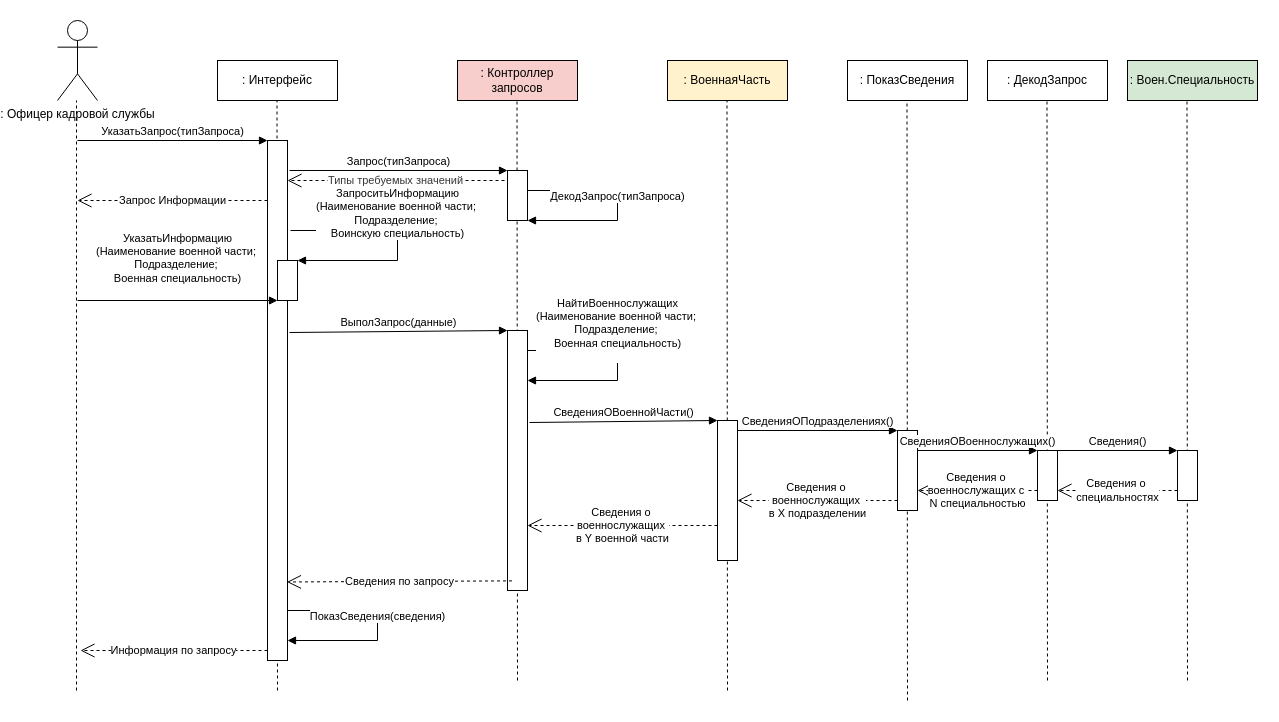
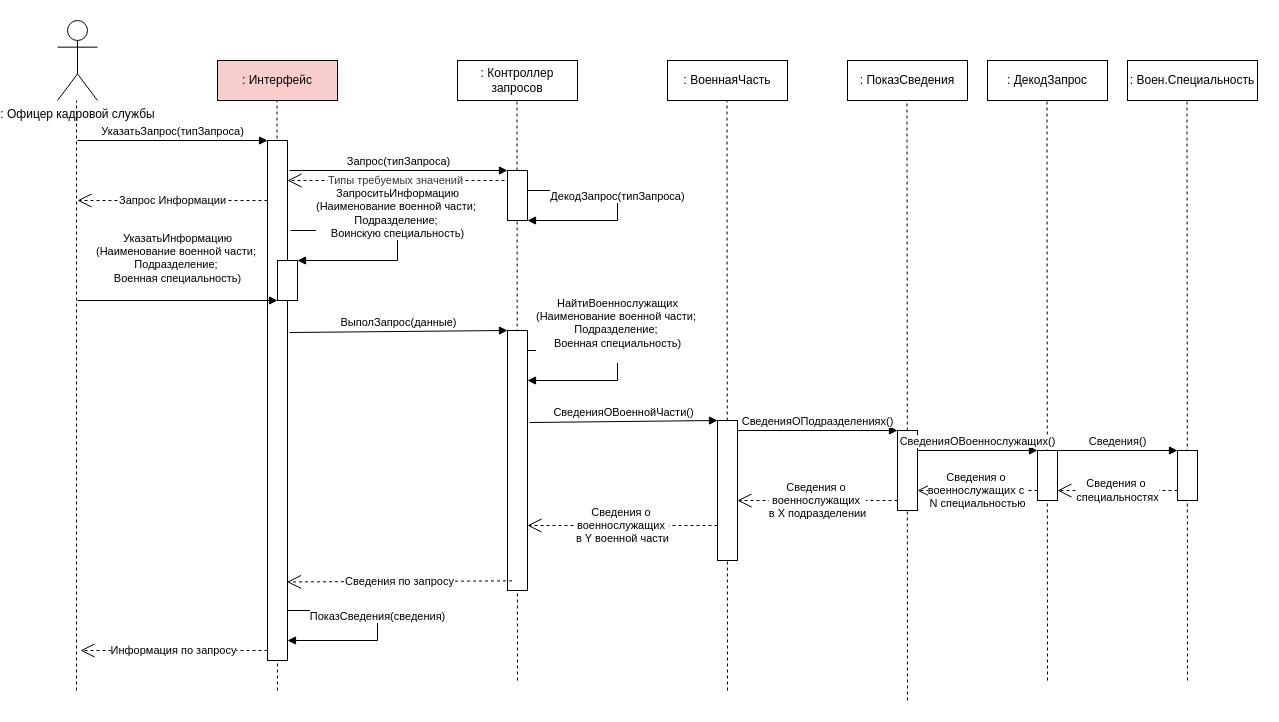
  <mxCell id="0" />
  <mxCell id="1" parent="0" />
- <mxCell id="2" value=": Интерфейс" style="html=1;whiteSpace=wrap;" parent="1" vertex="1"><mxGeometry x="180" y="60" width="120" height="40" as="geometry" /></mxCell>
+ <mxCell id="2" value=": Интерфейс" style="html=1;whiteSpace=wrap;fillColor=#f8cecc;" parent="1" vertex="1"><mxGeometry x="180" y="60" width="120" height="40" as="geometry" /></mxCell>
  <mxCell id="3" value=":&amp;nbsp;Офицер кадровой службы" style="shape=umlActor;verticalLabelPosition=bottom;verticalAlign=top;html=1;" parent="1" vertex="1"><mxGeometry x="20" y="20" width="40" height="80" as="geometry" /></mxCell>
- <mxCell id="4" value=": Контроллер запросов" style="html=1;whiteSpace=wrap;fillColor=#f8cecc;" parent="1" vertex="1"><mxGeometry x="420" y="60" width="120" height="40" as="geometry" /></mxCell>
+ <mxCell id="4" value=": Контроллер запросов" style="html=1;whiteSpace=wrap;" parent="1" vertex="1"><mxGeometry x="420" y="60" width="120" height="40" as="geometry" /></mxCell>
  <mxCell id="5" value=": ПоказСведения" style="html=1;whiteSpace=wrap;" parent="1" vertex="1"><mxGeometry x="810" y="60" width="120" height="40" as="geometry" /></mxCell>
  <mxCell id="6" value=": ДекодЗапрос" style="html=1;whiteSpace=wrap;" parent="1" vertex="1"><mxGeometry x="950" y="60" width="120" height="40" as="geometry" /></mxCell>
  <mxCell id="7" value="" style="endArrow=none;dashed=1;html=1;rounded=0;" parent="1" edge="1"><mxGeometry width="50" height="50" relative="1" as="geometry"><mxPoint x="39" y="690" as="sourcePoint" /><mxPoint x="39" y="100" as="targetPoint" /></mxGeometry></mxCell>
  <mxCell id="8" value="" style="endArrow=none;dashed=1;html=1;rounded=0;" parent="1" edge="1"><mxGeometry width="50" height="50" relative="1" as="geometry"><mxPoint x="240" y="690" as="sourcePoint" /><mxPoint x="239.5" y="100" as="targetPoint" /></mxGeometry></mxCell>
  <mxCell id="9" value="" style="endArrow=none;dashed=1;html=1;rounded=0;" parent="1" edge="1"><mxGeometry width="50" height="50" relative="1" as="geometry"><mxPoint x="480" y="680" as="sourcePoint" /><mxPoint x="479.5" y="100" as="targetPoint" /></mxGeometry></mxCell>
  <mxCell id="10" value="" style="endArrow=none;dashed=1;html=1;rounded=0;" parent="1" edge="1"><mxGeometry width="50" height="50" relative="1" as="geometry"><mxPoint x="870" y="700" as="sourcePoint" /><mxPoint x="869.5" y="100" as="targetPoint" /></mxGeometry></mxCell>
  <mxCell id="11" value="" style="endArrow=none;dashed=1;html=1;rounded=0;" parent="1" edge="1"><mxGeometry width="50" height="50" relative="1" as="geometry"><mxPoint x="1010" y="680" as="sourcePoint" /><mxPoint x="1009.5" y="100" as="targetPoint" /></mxGeometry></mxCell>
  <mxCell id="12" value="" style="rounded=0;whiteSpace=wrap;html=1;" parent="1" vertex="1"><mxGeometry x="230" y="140" width="20" height="520" as="geometry" /></mxCell>
  <mxCell id="13" value="УказатьЗапрос(типЗапроса)" style="html=1;verticalAlign=bottom;endArrow=block;curved=0;rounded=0;" parent="1" edge="1"><mxGeometry width="80" relative="1" as="geometry"><mxPoint x="40" y="140" as="sourcePoint" /><mxPoint x="230" y="140" as="targetPoint" /></mxGeometry></mxCell>
  <mxCell id="14" value="УказатьИнформацию&lt;div&gt;(&lt;span style=&quot;background-color: light-dark(#ffffff, var(--ge-dark-color, #121212));&quot;&gt;Наименование военной части;&amp;nbsp;&lt;/span&gt;&lt;/div&gt;&lt;div&gt;&lt;span style=&quot;background-color: light-dark(#ffffff, var(--ge-dark-color, #121212)); color: light-dark(rgb(0, 0, 0), rgb(255, 255, 255));&quot;&gt;Подразделение;&amp;nbsp;&lt;/span&gt;&lt;/div&gt;&lt;div&gt;&lt;span style=&quot;background-color: light-dark(#ffffff, var(--ge-dark-color, #121212)); color: light-dark(rgb(0, 0, 0), rgb(255, 255, 255));&quot;&gt;Военная специальность)&lt;/span&gt;&lt;div&gt;&lt;br&gt;&lt;/div&gt;&lt;/div&gt;" style="html=1;verticalAlign=bottom;endArrow=block;curved=0;rounded=0;" parent="1" edge="1"><mxGeometry width="80" relative="1" as="geometry"><mxPoint x="40" y="300" as="sourcePoint" /><mxPoint x="240" y="300" as="targetPoint" /></mxGeometry></mxCell>
  <mxCell id="15" value="" style="rounded=0;whiteSpace=wrap;html=1;" parent="1" vertex="1"><mxGeometry x="470" y="170" width="20" height="50" as="geometry" /></mxCell>
  <mxCell id="16" value="Запрос(типЗапроса)" style="html=1;verticalAlign=bottom;endArrow=block;curved=0;rounded=0;" parent="1" edge="1"><mxGeometry width="80" relative="1" as="geometry"><mxPoint x="252" y="170" as="sourcePoint" /><mxPoint x="470" y="170" as="targetPoint" /></mxGeometry></mxCell>
  <mxCell id="17" value="ДекодЗапрос(типЗапроса)" style="html=1;verticalAlign=bottom;endArrow=block;curved=0;rounded=0;entryX=1;entryY=1;entryDx=0;entryDy=0;" parent="1" target="15" edge="1"><mxGeometry width="80" relative="1" as="geometry"><mxPoint x="490" y="190" as="sourcePoint" /><mxPoint x="620" y="190" as="targetPoint" /><Array as="points"><mxPoint x="580" y="190" /><mxPoint x="580" y="220" /></Array></mxGeometry></mxCell>
  <mxCell id="18" value="" style="rounded=0;whiteSpace=wrap;html=1;" parent="1" vertex="1"><mxGeometry x="470" y="330" width="20" height="260" as="geometry" /></mxCell>
  <mxCell id="19" value="" style="rounded=0;whiteSpace=wrap;html=1;" parent="1" vertex="1"><mxGeometry x="240" y="260" width="20" height="40" as="geometry" /></mxCell>
  <mxCell id="20" value="ЗапроситьИнформацию&lt;div&gt;(Наименование военной части;&amp;nbsp;&lt;/div&gt;&lt;div&gt;&lt;span style=&quot;color: light-dark(rgb(0, 0, 0), rgb(255, 255, 255));&quot;&gt;Подразделение;&amp;nbsp;&lt;/span&gt;&lt;/div&gt;&lt;div&gt;&lt;span style=&quot;color: light-dark(rgb(0, 0, 0), rgb(255, 255, 255));&quot;&gt;Воинскую специальность)&lt;/span&gt;&lt;/div&gt;" style="html=1;verticalAlign=bottom;endArrow=block;curved=0;rounded=0;" parent="1" edge="1"><mxGeometry width="80" relative="1" as="geometry"><mxPoint x="253" y="230" as="sourcePoint" /><mxPoint x="260" y="260" as="targetPoint" /><Array as="points"><mxPoint x="360" y="230" /><mxPoint x="360" y="260" /></Array></mxGeometry></mxCell>
  <mxCell id="21" value="ВыполЗапрос(данные)" style="html=1;verticalAlign=bottom;endArrow=block;curved=0;rounded=0;exitX=1.1;exitY=0.075;exitDx=0;exitDy=0;exitPerimeter=0;" parent="1" edge="1"><mxGeometry width="80" relative="1" as="geometry"><mxPoint x="252" y="332" as="sourcePoint" /><mxPoint x="470" y="330" as="targetPoint" /></mxGeometry></mxCell>
  <mxCell id="22" value="ПоказСведения(сведения)" style="html=1;verticalAlign=bottom;endArrow=block;curved=0;rounded=0;entryX=1;entryY=1;entryDx=0;entryDy=0;" parent="1" edge="1"><mxGeometry width="80" relative="1" as="geometry"><mxPoint x="250" y="610" as="sourcePoint" /><mxPoint x="250" y="640" as="targetPoint" /><Array as="points"><mxPoint x="340" y="610" /><mxPoint x="340" y="640" /></Array></mxGeometry></mxCell>
  <mxCell id="23" value="НайтиВоеннослужащих&lt;div&gt;&lt;div&gt;(Наименование военной части;&amp;nbsp;&lt;/div&gt;&lt;div&gt;&lt;span style=&quot;color: light-dark(rgb(0, 0, 0), rgb(255, 255, 255));&quot;&gt;Подразделение;&amp;nbsp;&lt;/span&gt;&lt;/div&gt;&lt;div&gt;&lt;span style=&quot;color: light-dark(rgb(0, 0, 0), rgb(255, 255, 255));&quot;&gt;Военная специальность)&lt;/span&gt;&lt;div&gt;&lt;br&gt;&lt;/div&gt;&lt;/div&gt;&lt;/div&gt;" style="html=1;verticalAlign=bottom;endArrow=block;curved=0;rounded=0;entryX=1;entryY=1;entryDx=0;entryDy=0;" parent="1" edge="1"><mxGeometry width="80" relative="1" as="geometry"><mxPoint x="490" y="350" as="sourcePoint" /><mxPoint x="490" y="380" as="targetPoint" /><Array as="points"><mxPoint x="580" y="350" /><mxPoint x="580" y="380" /></Array></mxGeometry></mxCell>
- <mxCell id="24" value=": ВоеннаяЧасть" style="html=1;whiteSpace=wrap;fillColor=#fff2cc;" parent="1" vertex="1"><mxGeometry x="630" y="60" width="120" height="40" as="geometry" /></mxCell>
+ <mxCell id="24" value=": ВоеннаяЧасть" style="html=1;whiteSpace=wrap;" parent="1" vertex="1"><mxGeometry x="630" y="60" width="120" height="40" as="geometry" /></mxCell>
  <mxCell id="25" value="" style="endArrow=none;dashed=1;html=1;rounded=0;" parent="1" edge="1"><mxGeometry width="50" height="50" relative="1" as="geometry"><mxPoint x="690" y="690" as="sourcePoint" /><mxPoint x="689.5" y="100" as="targetPoint" /></mxGeometry></mxCell>
  <mxCell id="26" value="СведенияОВоеннойЧасти()" style="html=1;verticalAlign=bottom;endArrow=block;curved=0;rounded=0;exitX=1.1;exitY=0.075;exitDx=0;exitDy=0;exitPerimeter=0;entryX=0;entryY=0;entryDx=0;entryDy=0;" parent="1" target="27" edge="1"><mxGeometry width="80" relative="1" as="geometry"><mxPoint x="492" y="422" as="sourcePoint" /><mxPoint x="690" y="420" as="targetPoint" /></mxGeometry></mxCell>
  <mxCell id="27" value="" style="rounded=0;whiteSpace=wrap;html=1;" parent="1" vertex="1"><mxGeometry x="680" y="420" width="20" height="140" as="geometry" /></mxCell>
  <mxCell id="28" value="СведенияОПодразделениях()" style="html=1;verticalAlign=bottom;endArrow=block;curved=0;rounded=0;entryX=0;entryY=0;entryDx=0;entryDy=0;" parent="1" target="29" edge="1"><mxGeometry width="80" relative="1" as="geometry"><mxPoint x="700" y="430" as="sourcePoint" /><mxPoint x="870" y="430" as="targetPoint" /></mxGeometry></mxCell>
  <mxCell id="29" value="" style="rounded=0;whiteSpace=wrap;html=1;" parent="1" vertex="1"><mxGeometry x="860" y="430" width="20" height="80" as="geometry" /></mxCell>
  <mxCell id="30" value="" style="rounded=0;whiteSpace=wrap;html=1;" parent="1" vertex="1"><mxGeometry x="1000" y="450" width="20" height="50" as="geometry" /></mxCell>
  <mxCell id="31" value="СведенияОВоеннослужащих()" style="html=1;verticalAlign=bottom;endArrow=block;curved=0;rounded=0;" parent="1" edge="1"><mxGeometry width="80" relative="1" as="geometry"><mxPoint x="880" y="450" as="sourcePoint" /><mxPoint x="1000" y="450" as="targetPoint" /></mxGeometry></mxCell>
  <mxCell id="32" value="Сведения о&amp;nbsp;&lt;div&gt;военнослужащих с&amp;nbsp;&lt;/div&gt;&lt;div&gt;N специальностью&lt;/div&gt;" style="endArrow=open;endSize=12;dashed=1;html=1;rounded=0;entryX=1;entryY=0.75;entryDx=0;entryDy=0;" parent="1" target="29" edge="1"><mxGeometry width="160" relative="1" as="geometry"><mxPoint x="1000" y="490" as="sourcePoint" /><mxPoint x="910" y="490" as="targetPoint" /></mxGeometry></mxCell>
  <mxCell id="33" value="Сведения о&amp;nbsp;&lt;div&gt;военнослужащих&amp;nbsp;&lt;/div&gt;&lt;div&gt;в X подразделении&lt;/div&gt;" style="endArrow=open;endSize=12;dashed=1;html=1;rounded=0;exitX=0;exitY=1;exitDx=0;exitDy=0;" parent="1" edge="1"><mxGeometry width="160" relative="1" as="geometry"><mxPoint x="860" y="500" as="sourcePoint" /><mxPoint x="700" y="500" as="targetPoint" /></mxGeometry></mxCell>
  <mxCell id="34" value="Сведения о&amp;nbsp;&lt;div&gt;военнослужащих&amp;nbsp;&lt;/div&gt;&lt;div&gt;в Y военной части&lt;/div&gt;" style="endArrow=open;endSize=12;dashed=1;html=1;rounded=0;entryX=1;entryY=0.75;entryDx=0;entryDy=0;exitX=0;exitY=0.75;exitDx=0;exitDy=0;" parent="1" source="27" edge="1" target="18"><mxGeometry width="160" relative="1" as="geometry"><mxPoint x="680" y="520" as="sourcePoint" /><mxPoint x="490" y="470" as="targetPoint" /></mxGeometry></mxCell>
  <mxCell id="35" value="Сведения по запросу" style="endArrow=open;endSize=12;dashed=1;html=1;rounded=0;exitX=0.225;exitY=0.963;exitDx=0;exitDy=0;entryX=0.975;entryY=0.849;entryDx=0;entryDy=0;entryPerimeter=0;exitPerimeter=0;" parent="1" source="18" edge="1" target="12"><mxGeometry width="160" relative="1" as="geometry"><mxPoint x="440" y="460" as="sourcePoint" /><mxPoint x="250" y="460" as="targetPoint" /></mxGeometry></mxCell>
  <mxCell id="36" value="Информация по запросу" style="endArrow=open;endSize=12;dashed=1;html=1;rounded=0;exitX=-0.168;exitY=0.81;exitDx=0;exitDy=0;exitPerimeter=0;" parent="1" edge="1"><mxGeometry width="160" relative="1" as="geometry"><mxPoint x="230" y="650" as="sourcePoint" /><mxPoint x="43" y="650" as="targetPoint" /></mxGeometry></mxCell>
  <mxCell id="37" value="Запрос Информации" style="endArrow=open;endSize=12;dashed=1;html=1;rounded=0;exitX=-0.168;exitY=0.81;exitDx=0;exitDy=0;exitPerimeter=0;" parent="1" edge="1"><mxGeometry width="160" relative="1" as="geometry"><mxPoint x="230" y="200" as="sourcePoint" /><mxPoint x="40" y="200" as="targetPoint" /></mxGeometry></mxCell>
  <mxCell id="38" value="&lt;font style=&quot;color: rgb(54, 54, 54);&quot;&gt;Типы требуемых значений&lt;/font&gt;" style="endArrow=open;endSize=12;dashed=1;html=1;rounded=0;exitX=-0.168;exitY=0.81;exitDx=0;exitDy=0;exitPerimeter=0;" edge="1" parent="1"><mxGeometry width="160" relative="1" as="geometry"><mxPoint x="467" y="180" as="sourcePoint" /><mxPoint x="250" y="180" as="targetPoint" /></mxGeometry></mxCell>
  <mxCell id="39" value="" style="endArrow=none;dashed=1;html=1;rounded=0;" edge="1" parent="1"><mxGeometry width="50" height="50" relative="1" as="geometry"><mxPoint x="1150" y="680" as="sourcePoint" /><mxPoint x="1149.5" y="100" as="targetPoint" /></mxGeometry></mxCell>
  <mxCell id="40" value="" style="rounded=0;whiteSpace=wrap;html=1;" vertex="1" parent="1"><mxGeometry x="1140" y="450" width="20" height="50" as="geometry" /></mxCell>
  <mxCell id="41" value="Сведения()" style="html=1;verticalAlign=bottom;endArrow=block;curved=0;rounded=0;" edge="1" parent="1"><mxGeometry width="80" relative="1" as="geometry"><mxPoint x="1020" y="450" as="sourcePoint" /><mxPoint x="1140" y="450" as="targetPoint" /></mxGeometry></mxCell>
  <mxCell id="42" value="Сведения о&amp;nbsp;&lt;div&gt;специальностях&lt;/div&gt;" style="endArrow=open;endSize=12;dashed=1;html=1;rounded=0;entryX=1;entryY=0.75;entryDx=0;entryDy=0;" edge="1" parent="1"><mxGeometry width="160" relative="1" as="geometry"><mxPoint x="1140" y="490" as="sourcePoint" /><mxPoint x="1020" y="490" as="targetPoint" /></mxGeometry></mxCell>
- <mxCell id="43" value=": Воен.Специальность" style="html=1;whiteSpace=wrap;fillColor=#d5e8d4;" vertex="1" parent="1"><mxGeometry x="1090" y="60" width="130" height="40" as="geometry" /></mxCell>
+ <mxCell id="43" value=": Воен.Специальность" style="html=1;whiteSpace=wrap;" vertex="1" parent="1"><mxGeometry x="1090" y="60" width="130" height="40" as="geometry" /></mxCell>
